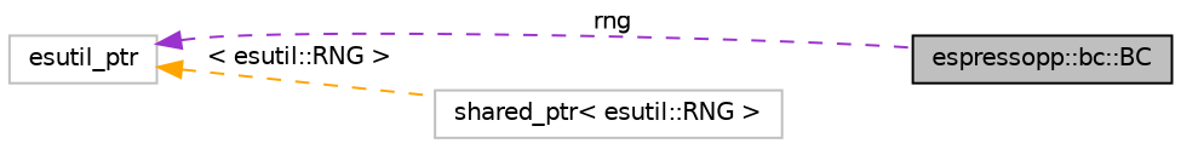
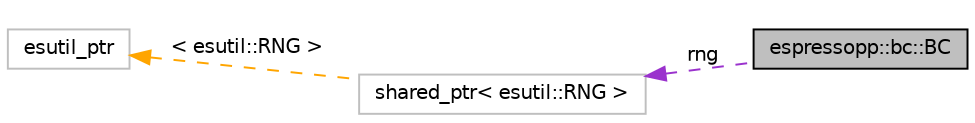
  digraph {
    rankdir=LR
    node [color=grey75 fillcolor=white fontname=Helvetica fontsize=10 shape=record style=filled]
    edge [dir=back fontname=Helvetica fontsize=10 labelfontname=Helvetica labelfontsize=10 style=dashed]
    n1 [color=black fillcolor=grey75 fontcolor=black height=0.2 label="espressopp::bc::BC" width=0.4]
    n2 [height=0.2 label="shared_ptr\< esutil::RNG \>" width=0.4]
    n3 [height=0.2 label=esutil_ptr width=0.4]
-   n3 -> n1 [color=darkorchid3 label=" rng"]
+   n2 -> n1 [color=darkorchid3 label=" rng"]
    n3 -> n2 [color=orange label=" \< esutil::RNG \>"]
  }
